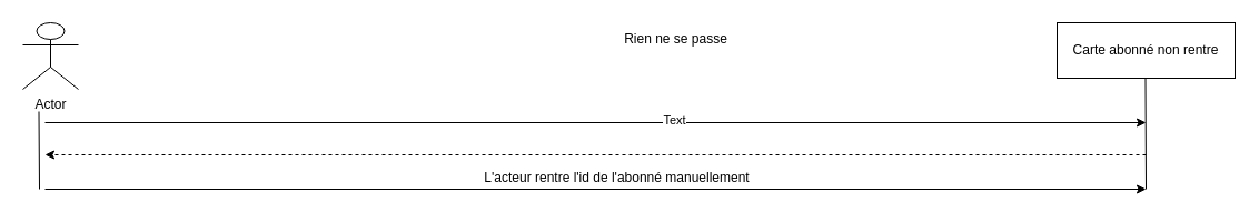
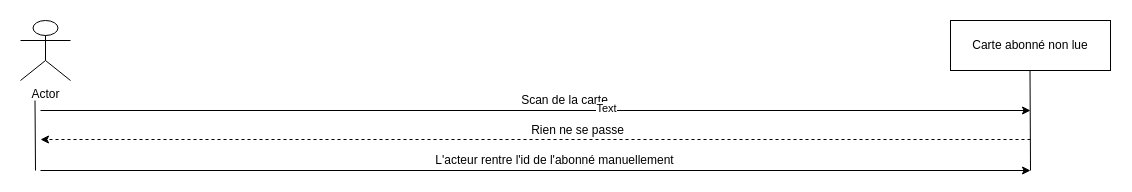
  <mxCell id="0" />
  <mxCell id="1" parent="0" />
  <mxCell id="2" value="Actor" style="shape=umlActor;verticalLabelPosition=bottom;labelBackgroundColor=#ffffff;verticalAlign=top;html=1;outlineConnect=0;" vertex="1" parent="1"><mxGeometry x="20" y="20" width="50" height="60" as="geometry" /></mxCell>
  <mxCell id="3" value="" style="endArrow=none;html=1;" edge="1" parent="1"><mxGeometry width="50" height="50" relative="1" as="geometry"><mxPoint x="35" y="170" as="sourcePoint" /><mxPoint x="34.5" y="100" as="targetPoint" /></mxGeometry></mxCell>
- <mxCell id="4" value="Carte abonné non rentre" style="rounded=0;whiteSpace=wrap;html=1;" vertex="1" parent="1"><mxGeometry x="950" y="20" width="160" height="50" as="geometry" /></mxCell>
+ <mxCell id="4" value="Carte abonné non lue" style="rounded=0;whiteSpace=wrap;html=1;" vertex="1" parent="1"><mxGeometry x="950" y="20" width="160" height="50" as="geometry" /></mxCell>
  <mxCell id="5" value="" style="endArrow=none;html=1;" edge="1" parent="1"><mxGeometry width="50" height="50" relative="1" as="geometry"><mxPoint x="1030" y="170" as="sourcePoint" /><mxPoint x="1029.5" y="70" as="targetPoint" /></mxGeometry></mxCell>
+ <mxCell id="6" value="Scan de la carte" style="text;html=1;strokeColor=none;fillColor=none;align=center;verticalAlign=middle;whiteSpace=wrap;rounded=0;" vertex="1" parent="1"><mxGeometry x="407" y="90" width="315" height="20" as="geometry" /></mxCell>
  <mxCell id="7" value="" style="endArrow=classic;html=1;dashed=1;" edge="1" parent="1"><mxGeometry width="50" height="50" relative="1" as="geometry"><mxPoint x="1030" y="139" as="sourcePoint" /><mxPoint x="40" y="139" as="targetPoint" /></mxGeometry></mxCell>
- <mxCell id="8" value="Rien ne se passe" style="text;html=1;strokeColor=none;fillColor=none;align=center;verticalAlign=middle;whiteSpace=wrap;rounded=0;" vertex="1" parent="1"><mxGeometry x="450" y="25" width="315" height="20" as="geometry" /></mxCell>
+ <mxCell id="8" value="Rien ne se passe" style="text;html=1;strokeColor=none;fillColor=none;align=center;verticalAlign=middle;whiteSpace=wrap;rounded=0;" vertex="1" parent="1"><mxGeometry x="420" y="120" width="315" height="20" as="geometry" /></mxCell>
  <mxCell id="9" value="" style="endArrow=classic;html=1;" edge="1" parent="1"><mxGeometry width="50" height="50" relative="1" as="geometry"><mxPoint x="40" y="110" as="sourcePoint" /><mxPoint x="1030" y="110" as="targetPoint" /></mxGeometry></mxCell>
  <mxCell id="10" value="Text" style="edgeLabel;html=1;align=center;verticalAlign=middle;resizable=0;points=[];" vertex="1" connectable="0" parent="9"><mxGeometry x="0.141" y="3" relative="1" as="geometry"><mxPoint as="offset" /></mxGeometry></mxCell>
  <mxCell id="11" value="L'acteur rentre l'id de l'abonné manuellement" style="text;html=1;strokeColor=none;fillColor=none;align=center;verticalAlign=middle;whiteSpace=wrap;rounded=0;" vertex="1" parent="1"><mxGeometry x="397" y="150" width="315" height="20" as="geometry" /></mxCell>
  <mxCell id="12" value="" style="endArrow=classic;html=1;" edge="1" parent="1"><mxGeometry width="50" height="50" relative="1" as="geometry"><mxPoint x="40" y="170" as="sourcePoint" /><mxPoint x="1030" y="170" as="targetPoint" /></mxGeometry></mxCell>
